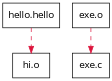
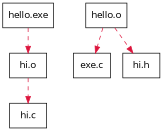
  digraph {
    fontname="Open Sans"
    node [fontname="Open Sans" shape=record]
    edge [color=crimson fontname="Open Sans" style=dashed]
-   n1 [label="hello.hello"]
+   n1 [label="hello.exe"]
    n2 [label="hi.o"]
-   n3 [label="exe.o"]
+   n3 [label="hello.o"]
    n4 [label="exe.c"]
+   n5 [label="hi.h"]
+   n6 [label="hi.c"]
    n1 -> n2
+   n2 -> n6
    n3 -> n4
+   n3 -> n5
  }
